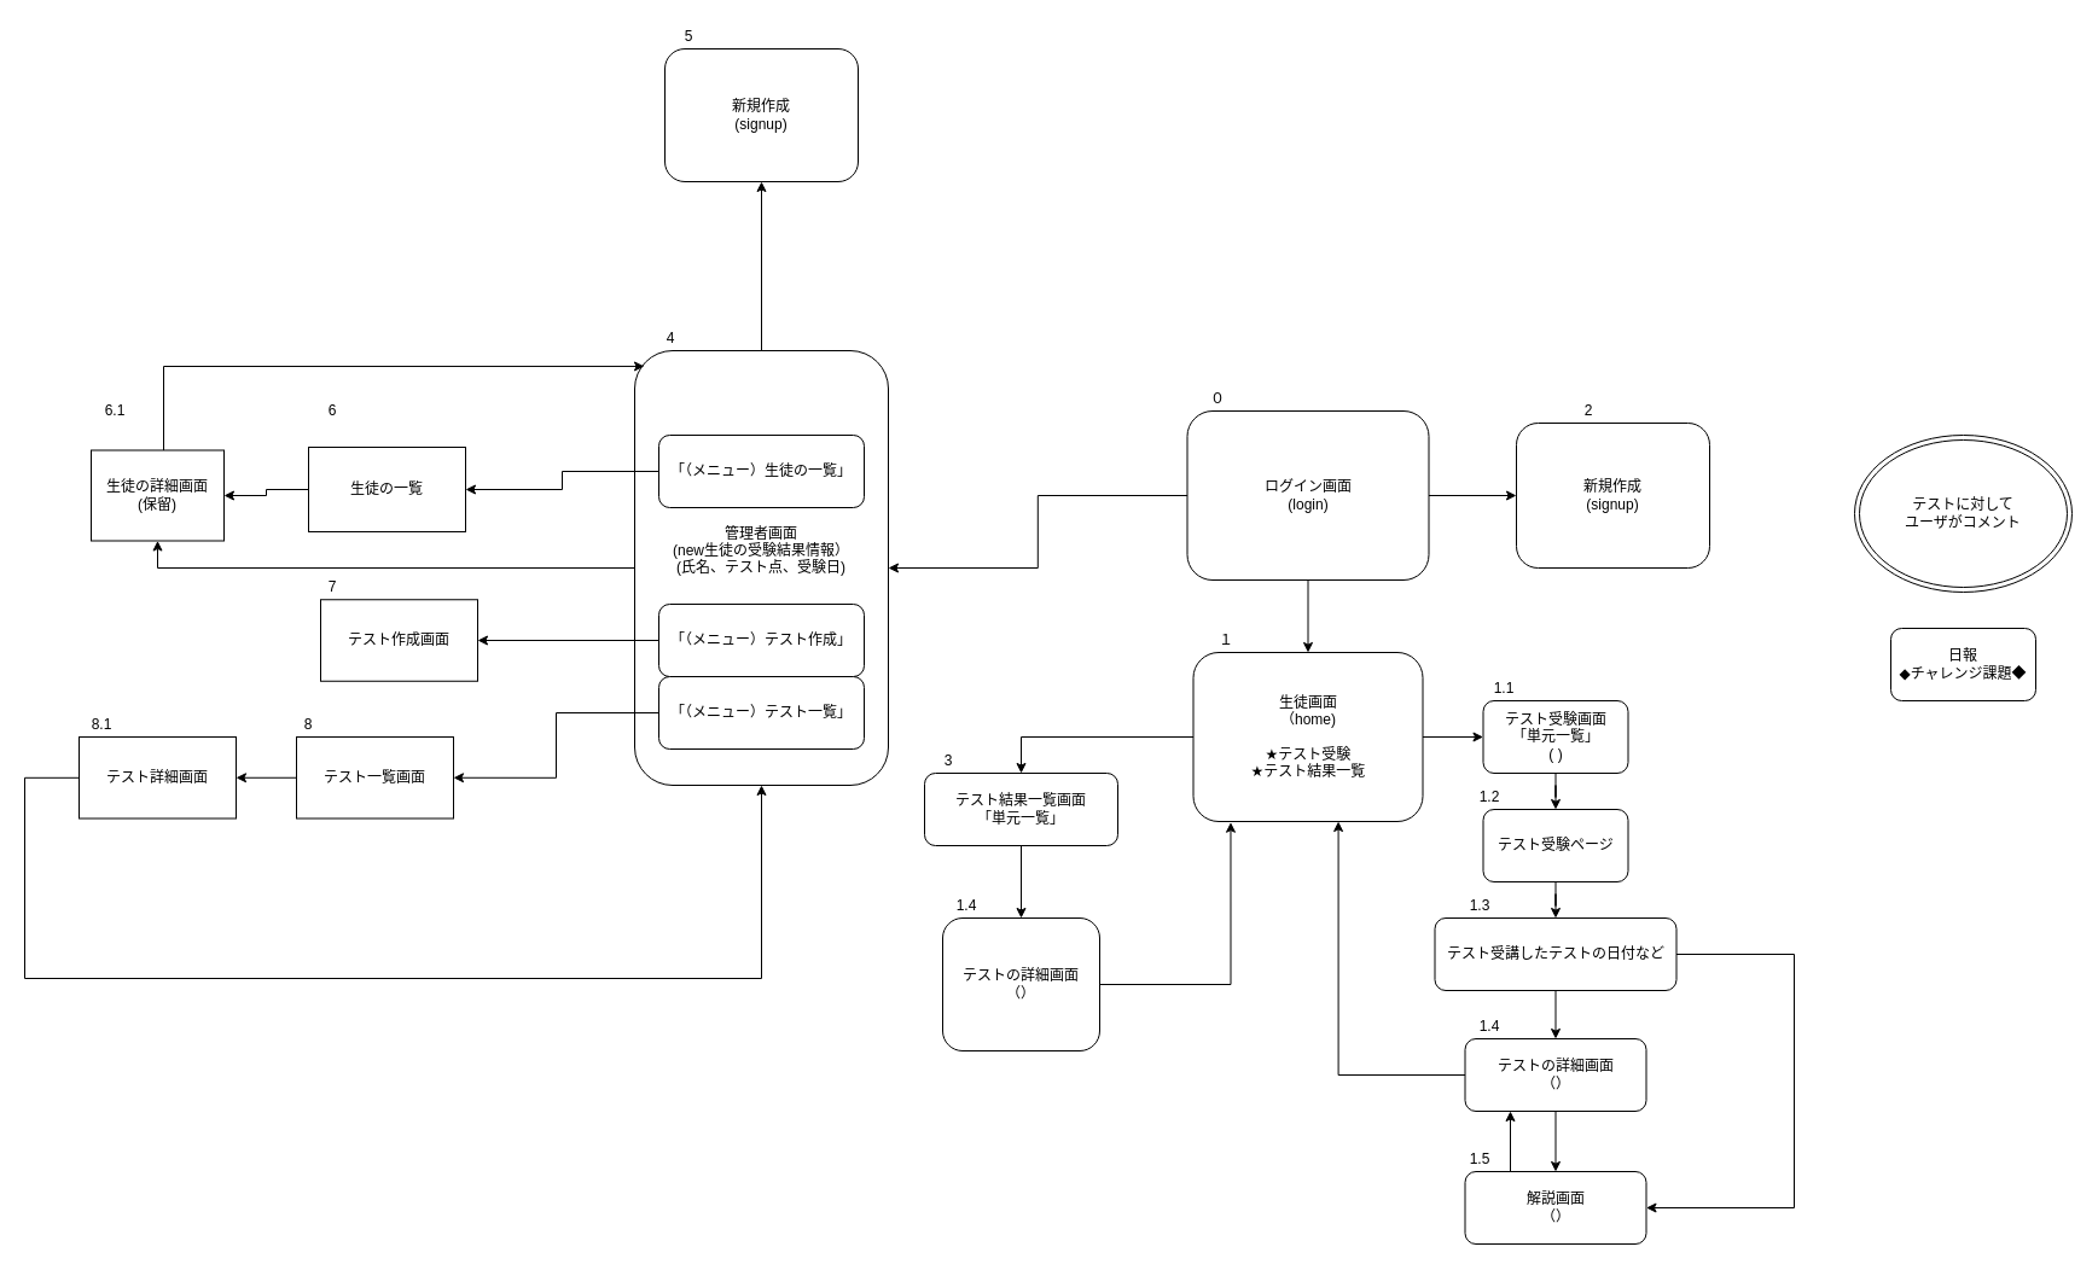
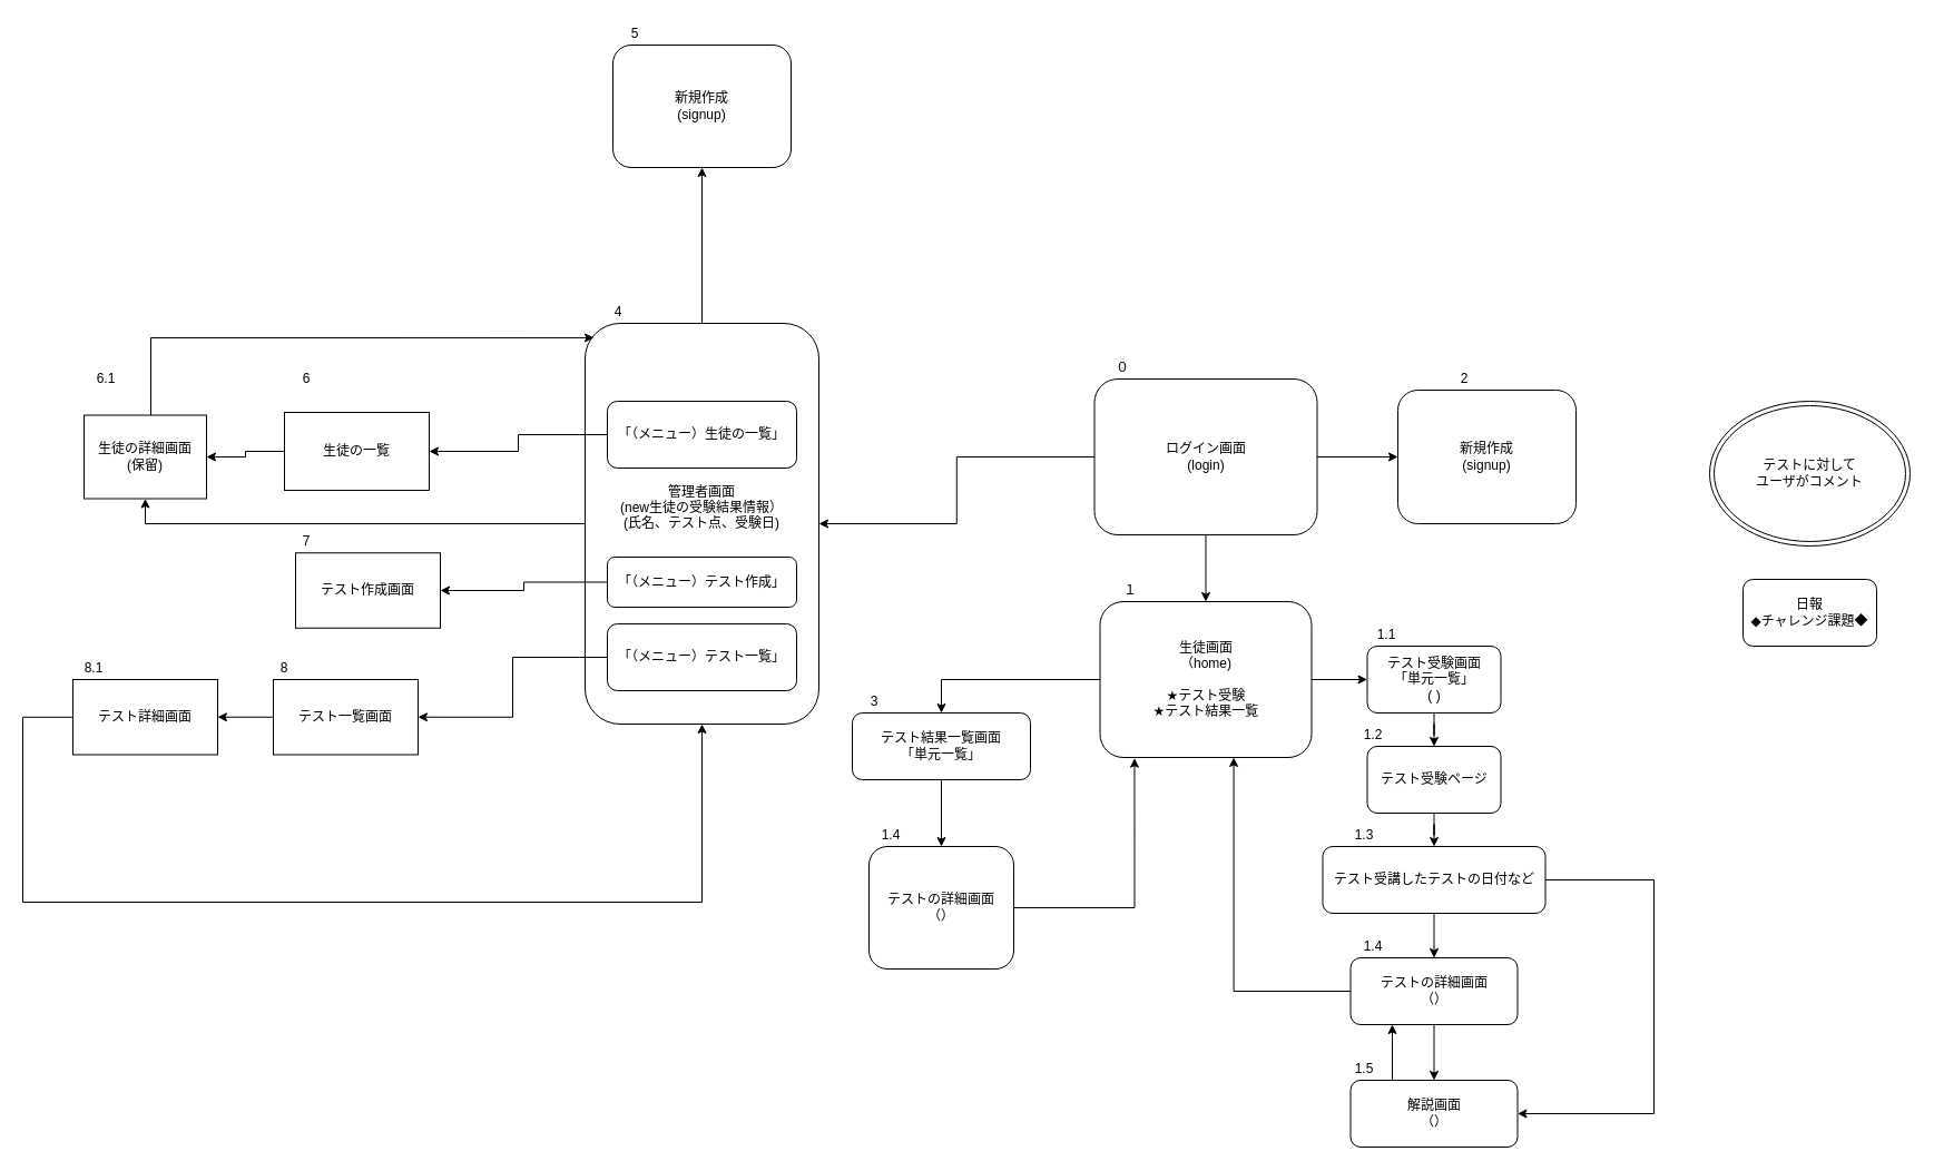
  <mxCell id="0" />
  <mxCell id="1" parent="0" />
  <mxCell id="2" style="edgeStyle=orthogonalEdgeStyle;rounded=0;orthogonalLoop=1;jettySize=auto;html=1;" parent="1" source="4" target="41" edge="1"><mxGeometry relative="1" as="geometry" /></mxCell>
  <mxCell id="3" style="edgeStyle=orthogonalEdgeStyle;rounded=0;orthogonalLoop=1;jettySize=auto;html=1;entryX=0.5;entryY=1;entryDx=0;entryDy=0;" parent="1" source="4" target="29" edge="1"><mxGeometry relative="1" as="geometry"><mxPoint x="125" y="470" as="targetPoint" /></mxGeometry></mxCell>
  <mxCell id="4" value="管理者画面&lt;br&gt;(new生徒の受験結果情報）&lt;br&gt;(氏名、テスト点、受験日)&lt;br&gt;&lt;br&gt;&lt;br&gt;" style="rounded=1;whiteSpace=wrap;html=1;" parent="1" vertex="1"><mxGeometry x="525" y="290" width="210" height="360" as="geometry" /></mxCell>
  <mxCell id="5" style="edgeStyle=orthogonalEdgeStyle;rounded=0;orthogonalLoop=1;jettySize=auto;html=1;" parent="1" source="8" target="4" edge="1"><mxGeometry relative="1" as="geometry" /></mxCell>
  <mxCell id="6" style="edgeStyle=orthogonalEdgeStyle;rounded=0;orthogonalLoop=1;jettySize=auto;html=1;entryX=0.5;entryY=0;entryDx=0;entryDy=0;" parent="1" source="8" target="11" edge="1"><mxGeometry relative="1" as="geometry" /></mxCell>
  <mxCell id="7" style="edgeStyle=orthogonalEdgeStyle;rounded=0;orthogonalLoop=1;jettySize=auto;html=1;entryX=0;entryY=0.5;entryDx=0;entryDy=0;" parent="1" source="8" target="62" edge="1"><mxGeometry relative="1" as="geometry" /></mxCell>
  <mxCell id="8" value="ログイン画面&lt;br&gt;(login)" style="rounded=1;whiteSpace=wrap;html=1;" parent="1" vertex="1"><mxGeometry x="982.5" y="340" width="200" height="140" as="geometry" /></mxCell>
  <mxCell id="9" style="edgeStyle=orthogonalEdgeStyle;rounded=0;orthogonalLoop=1;jettySize=auto;html=1;entryX=0;entryY=0.5;entryDx=0;entryDy=0;" parent="1" source="11" target="13" edge="1"><mxGeometry relative="1" as="geometry"><mxPoint x="1307.5" y="645" as="targetPoint" /></mxGeometry></mxCell>
  <mxCell id="10" style="edgeStyle=orthogonalEdgeStyle;rounded=0;orthogonalLoop=1;jettySize=auto;html=1;entryX=0.5;entryY=0;entryDx=0;entryDy=0;" parent="1" source="11" target="23" edge="1"><mxGeometry relative="1" as="geometry" /></mxCell>
  <mxCell id="11" value="生徒画面&lt;br&gt;（home)&lt;br&gt;&lt;br&gt;★テスト受験&lt;br&gt;★テスト結果一覧&lt;br&gt;" style="rounded=1;whiteSpace=wrap;html=1;" parent="1" vertex="1"><mxGeometry x="987.5" y="540" width="190" height="140" as="geometry" /></mxCell>
  <mxCell id="12" style="edgeStyle=orthogonalEdgeStyle;rounded=0;orthogonalLoop=1;jettySize=auto;html=1;entryX=0.5;entryY=0;entryDx=0;entryDy=0;" parent="1" source="13" target="15" edge="1"><mxGeometry relative="1" as="geometry"><mxPoint x="1337.5" y="680" as="targetPoint" /></mxGeometry></mxCell>
  <mxCell id="13" value="テスト受験画面&lt;br&gt;「単元一覧」&lt;br&gt;( )&lt;span style=&quot;color: rgba(0 , 0 , 0 , 0) ; font-family: monospace ; font-size: 0px&quot;&gt;%3CmxGraphModel%3E%3Croot%3E%3CmxCell%20id%3D%220%22%2F%3E%3CmxCell%20id%3D%221%22%20parent%3D%220%22%2F%3E%3CmxCell%20id%3D%222%22%20value%3D%22%E3%83%86%E3%82%B9%E3%83%88%E5%8F%97%E9%A8%93%22%20style%3D%22text%3Bhtml%3D1%3BstrokeColor%3Dnone%3BfillColor%3Dnone%3Balign%3Dcenter%3BverticalAlign%3Dmiddle%3BwhiteSpace%3Dwrap%3Brounded%3D0%3BfontStyle%3D0%3BfontSize%3D12%3B%22%20vertex%3D%221%22%20parent%3D%221%22%3E%3CmxGeometry%20x%3D%22110%22%20y%3D%22280%22%20width%3D%2280%22%20height%3D%2260%22%20as%3D%22geometry%22%2F%3E%3C%2FmxCell%3E%3C%2Froot%3E%3C%2FmxGraphModel%3E&lt;/span&gt;" style="rounded=1;whiteSpace=wrap;html=1;" parent="1" vertex="1"><mxGeometry x="1227.5" y="580" width="120" height="60" as="geometry" /></mxCell>
  <mxCell id="14" style="edgeStyle=orthogonalEdgeStyle;rounded=0;orthogonalLoop=1;jettySize=auto;html=1;" parent="1" source="15" target="18" edge="1"><mxGeometry relative="1" as="geometry" /></mxCell>
  <mxCell id="15" value="テスト受験ページ" style="rounded=1;whiteSpace=wrap;html=1;" parent="1" vertex="1"><mxGeometry x="1227.5" y="670" width="120" height="60" as="geometry" /></mxCell>
  <mxCell id="16" style="edgeStyle=orthogonalEdgeStyle;rounded=0;orthogonalLoop=1;jettySize=auto;html=1;entryX=0.5;entryY=0;entryDx=0;entryDy=0;" parent="1" source="18" target="21" edge="1"><mxGeometry relative="1" as="geometry" /></mxCell>
  <mxCell id="17" style="edgeStyle=orthogonalEdgeStyle;rounded=0;orthogonalLoop=1;jettySize=auto;html=1;entryX=1;entryY=0.5;entryDx=0;entryDy=0;" edge="1" parent="1" source="18" target="46"><mxGeometry relative="1" as="geometry"><mxPoint x="1485" y="1010" as="targetPoint" /><Array as="points"><mxPoint x="1485" y="790" /><mxPoint x="1485" y="1000" /></Array></mxGeometry></mxCell>
  <mxCell id="18" value="テスト受講したテストの日付など" style="rounded=1;whiteSpace=wrap;html=1;" parent="1" vertex="1"><mxGeometry x="1187.5" y="760" width="200" height="60" as="geometry" /></mxCell>
  <mxCell id="19" style="edgeStyle=orthogonalEdgeStyle;rounded=0;orthogonalLoop=1;jettySize=auto;html=1;entryX=0.632;entryY=1;entryDx=0;entryDy=0;entryPerimeter=0;" parent="1" source="21" target="11" edge="1"><mxGeometry relative="1" as="geometry" /></mxCell>
  <mxCell id="20" style="edgeStyle=orthogonalEdgeStyle;rounded=0;orthogonalLoop=1;jettySize=auto;html=1;entryX=0.5;entryY=0;entryDx=0;entryDy=0;" parent="1" source="21" target="46" edge="1"><mxGeometry relative="1" as="geometry" /></mxCell>
  <mxCell id="21" value="テストの詳細画面&lt;br&gt;（）" style="rounded=1;whiteSpace=wrap;html=1;" parent="1" vertex="1"><mxGeometry x="1212.5" y="860" width="150" height="60" as="geometry" /></mxCell>
  <mxCell id="22" style="edgeStyle=orthogonalEdgeStyle;rounded=0;orthogonalLoop=1;jettySize=auto;html=1;entryX=0.5;entryY=0;entryDx=0;entryDy=0;" parent="1" source="23" target="25" edge="1"><mxGeometry relative="1" as="geometry" /></mxCell>
  <mxCell id="23" value="テスト結果一覧画面&lt;br&gt;「単元一覧」" style="rounded=1;whiteSpace=wrap;html=1;" parent="1" vertex="1"><mxGeometry x="765" y="640" width="160" height="60" as="geometry" /></mxCell>
  <mxCell id="24" style="edgeStyle=orthogonalEdgeStyle;rounded=0;orthogonalLoop=1;jettySize=auto;html=1;entryX=0.163;entryY=1.005;entryDx=0;entryDy=0;entryPerimeter=0;" parent="1" source="25" target="11" edge="1"><mxGeometry relative="1" as="geometry" /></mxCell>
  <mxCell id="25" value="テストの詳細画面&lt;br&gt;（）" style="rounded=1;whiteSpace=wrap;html=1;" parent="1" vertex="1"><mxGeometry x="780" y="760" width="130" height="110" as="geometry" /></mxCell>
  <mxCell id="26" value="テストに対して&lt;br&gt;ユーザがコメント&lt;br&gt;" style="ellipse;shape=doubleEllipse;whiteSpace=wrap;html=1;" parent="1" vertex="1"><mxGeometry x="1535" y="360" width="180" height="130" as="geometry" /></mxCell>
  <mxCell id="27" value="日報&lt;br&gt;◆チャレンジ課題◆" style="rounded=1;whiteSpace=wrap;html=1;" parent="1" vertex="1"><mxGeometry x="1565" y="520" width="120" height="60" as="geometry" /></mxCell>
  <mxCell id="28" style="edgeStyle=orthogonalEdgeStyle;rounded=0;orthogonalLoop=1;jettySize=auto;html=1;entryX=0.038;entryY=0.036;entryDx=0;entryDy=0;entryPerimeter=0;" parent="1" source="29" target="4" edge="1"><mxGeometry relative="1" as="geometry"><Array as="points"><mxPoint x="135" y="303" /></Array></mxGeometry></mxCell>
  <mxCell id="29" value="生徒の詳細画面&lt;br&gt;(保留)" style="rounded=0;whiteSpace=wrap;html=1;" parent="1" vertex="1"><mxGeometry x="75" y="372.5" width="110" height="75" as="geometry" /></mxCell>
  <mxCell id="30" style="edgeStyle=orthogonalEdgeStyle;rounded=0;orthogonalLoop=1;jettySize=auto;html=1;" parent="1" source="31" target="40" edge="1"><mxGeometry relative="1" as="geometry" /></mxCell>
  <mxCell id="31" value="「（メニュー）生徒の一覧」" style="rounded=1;whiteSpace=wrap;html=1;" parent="1" vertex="1"><mxGeometry x="545" y="360" width="170" height="60" as="geometry" /></mxCell>
  <mxCell id="32" style="edgeStyle=orthogonalEdgeStyle;rounded=0;orthogonalLoop=1;jettySize=auto;html=1;entryX=1;entryY=0.5;entryDx=0;entryDy=0;" parent="1" source="33" target="34" edge="1"><mxGeometry relative="1" as="geometry" /></mxCell>
- <mxCell id="33" value="「（メニュー）テスト作成」" style="rounded=1;whiteSpace=wrap;html=1;" parent="1" vertex="1"><mxGeometry x="545" y="500" width="170" height="60" as="geometry" /></mxCell>
+ <mxCell id="33" value="「（メニュー）テスト作成」" style="rounded=1;whiteSpace=wrap;html=1;" parent="1" vertex="1"><mxGeometry x="545" y="500" width="170" height="45" as="geometry" /></mxCell>
  <mxCell id="34" value="テスト作成画面" style="rounded=0;whiteSpace=wrap;html=1;" parent="1" vertex="1"><mxGeometry x="265" y="496.25" width="130" height="67.5" as="geometry" /></mxCell>
  <mxCell id="35" value="テスト一覧画面" style="rounded=0;whiteSpace=wrap;html=1;" parent="1" vertex="1"><mxGeometry x="245" y="610" width="130" height="67.5" as="geometry" /></mxCell>
  <mxCell id="36" style="edgeStyle=orthogonalEdgeStyle;rounded=0;orthogonalLoop=1;jettySize=auto;html=1;entryX=1;entryY=0.5;entryDx=0;entryDy=0;" parent="1" source="37" target="35" edge="1"><mxGeometry relative="1" as="geometry" /></mxCell>
  <mxCell id="37" value="「（メニュー）テスト一覧」" style="rounded=1;whiteSpace=wrap;html=1;" parent="1" vertex="1"><mxGeometry x="545" y="560" width="170" height="60" as="geometry" /></mxCell>
  <mxCell id="38" style="edgeStyle=orthogonalEdgeStyle;rounded=0;orthogonalLoop=1;jettySize=auto;html=1;entryX=0.5;entryY=1;entryDx=0;entryDy=0;" parent="1" source="44" target="4" edge="1"><mxGeometry relative="1" as="geometry"><mxPoint x="35" y="840" as="targetPoint" /><Array as="points"><mxPoint x="20" y="810" /><mxPoint x="630" y="810" /></Array></mxGeometry></mxCell>
  <mxCell id="39" style="edgeStyle=orthogonalEdgeStyle;rounded=0;orthogonalLoop=1;jettySize=auto;html=1;entryX=1;entryY=0.5;entryDx=0;entryDy=0;" parent="1" source="40" target="29" edge="1"><mxGeometry relative="1" as="geometry" /></mxCell>
  <mxCell id="40" value="生徒の一覧" style="rounded=0;whiteSpace=wrap;html=1;" parent="1" vertex="1"><mxGeometry x="255" y="370" width="130" height="70" as="geometry" /></mxCell>
  <mxCell id="41" value="新規作成&lt;br&gt;(signup)" style="rounded=1;whiteSpace=wrap;html=1;" parent="1" vertex="1"><mxGeometry x="550" y="40" width="160" height="110" as="geometry" /></mxCell>
  <mxCell id="42" value="１" style="text;html=1;strokeColor=none;fillColor=none;align=center;verticalAlign=middle;whiteSpace=wrap;rounded=0;" parent="1" vertex="1"><mxGeometry x="995" y="520" width="40" height="20" as="geometry" /></mxCell>
  <mxCell id="43" value="０" style="text;html=1;strokeColor=none;fillColor=none;align=center;verticalAlign=middle;whiteSpace=wrap;rounded=0;" parent="1" vertex="1"><mxGeometry x="987.5" y="320" width="40" height="20" as="geometry" /></mxCell>
  <mxCell id="44" value="テスト詳細画面&lt;br&gt;" style="rounded=0;whiteSpace=wrap;html=1;" parent="1" vertex="1"><mxGeometry x="65" y="610" width="130" height="67.5" as="geometry" /></mxCell>
  <mxCell id="45" style="edgeStyle=orthogonalEdgeStyle;rounded=0;orthogonalLoop=1;jettySize=auto;html=1;" parent="1" source="35" target="44" edge="1"><mxGeometry relative="1" as="geometry"><mxPoint x="245" y="643.833" as="sourcePoint" /><mxPoint x="85" y="643.75" as="targetPoint" /></mxGeometry></mxCell>
  <mxCell id="46" value="解説画面&lt;br&gt;（）" style="rounded=1;whiteSpace=wrap;html=1;" parent="1" vertex="1"><mxGeometry x="1212.5" y="970" width="150" height="60" as="geometry" /></mxCell>
  <mxCell id="47" value="" style="endArrow=classic;html=1;exitX=0.25;exitY=0;exitDx=0;exitDy=0;entryX=0.25;entryY=1;entryDx=0;entryDy=0;" parent="1" source="46" target="21" edge="1"><mxGeometry width="50" height="50" relative="1" as="geometry"><mxPoint x="1165" y="900" as="sourcePoint" /><mxPoint x="1215" y="850" as="targetPoint" /></mxGeometry></mxCell>
  <mxCell id="48" value="1.1" style="text;html=1;strokeColor=none;fillColor=none;align=center;verticalAlign=middle;whiteSpace=wrap;rounded=0;" parent="1" vertex="1"><mxGeometry x="1225" y="560" width="40" height="20" as="geometry" /></mxCell>
  <mxCell id="49" value="1.2" style="text;html=1;strokeColor=none;fillColor=none;align=center;verticalAlign=middle;whiteSpace=wrap;rounded=0;" parent="1" vertex="1"><mxGeometry x="1212.5" y="650" width="40" height="20" as="geometry" /></mxCell>
  <mxCell id="50" value="1.3" style="text;html=1;strokeColor=none;fillColor=none;align=center;verticalAlign=middle;whiteSpace=wrap;rounded=0;" parent="1" vertex="1"><mxGeometry x="1205" y="740" width="40" height="20" as="geometry" /></mxCell>
  <mxCell id="51" value="1.4" style="text;html=1;strokeColor=none;fillColor=none;align=center;verticalAlign=middle;whiteSpace=wrap;rounded=0;" parent="1" vertex="1"><mxGeometry x="1212.5" y="840" width="40" height="20" as="geometry" /></mxCell>
  <mxCell id="52" value="1.5" style="text;html=1;strokeColor=none;fillColor=none;align=center;verticalAlign=middle;whiteSpace=wrap;rounded=0;" parent="1" vertex="1"><mxGeometry x="1205" y="950" width="40" height="20" as="geometry" /></mxCell>
  <mxCell id="53" value="3" style="text;html=1;strokeColor=none;fillColor=none;align=center;verticalAlign=middle;whiteSpace=wrap;rounded=0;" parent="1" vertex="1"><mxGeometry x="765" y="620" width="40" height="20" as="geometry" /></mxCell>
  <mxCell id="54" value="1.4" style="text;html=1;strokeColor=none;fillColor=none;align=center;verticalAlign=middle;whiteSpace=wrap;rounded=0;" parent="1" vertex="1"><mxGeometry x="780" y="740" width="40" height="20" as="geometry" /></mxCell>
  <mxCell id="55" value="4" style="text;html=1;strokeColor=none;fillColor=none;align=center;verticalAlign=middle;whiteSpace=wrap;rounded=0;" parent="1" vertex="1"><mxGeometry x="535" y="270" width="40" height="20" as="geometry" /></mxCell>
  <mxCell id="56" value="5" style="text;html=1;strokeColor=none;fillColor=none;align=center;verticalAlign=middle;whiteSpace=wrap;rounded=0;" parent="1" vertex="1"><mxGeometry x="550" y="20" width="40" height="20" as="geometry" /></mxCell>
  <mxCell id="57" value="6" style="text;html=1;strokeColor=none;fillColor=none;align=center;verticalAlign=middle;whiteSpace=wrap;rounded=0;" parent="1" vertex="1"><mxGeometry x="255" y="330" width="40" height="20" as="geometry" /></mxCell>
  <mxCell id="58" value="6.1" style="text;html=1;strokeColor=none;fillColor=none;align=center;verticalAlign=middle;whiteSpace=wrap;rounded=0;" parent="1" vertex="1"><mxGeometry x="75" y="330" width="40" height="20" as="geometry" /></mxCell>
  <mxCell id="59" value="7" style="text;html=1;strokeColor=none;fillColor=none;align=center;verticalAlign=middle;whiteSpace=wrap;rounded=0;" parent="1" vertex="1"><mxGeometry x="255" y="476.25" width="40" height="20" as="geometry" /></mxCell>
  <mxCell id="60" value="8" style="text;html=1;strokeColor=none;fillColor=none;align=center;verticalAlign=middle;whiteSpace=wrap;rounded=0;" parent="1" vertex="1"><mxGeometry x="235" y="590" width="40" height="20" as="geometry" /></mxCell>
  <mxCell id="61" value="8.1&lt;br&gt;" style="text;html=1;strokeColor=none;fillColor=none;align=center;verticalAlign=middle;whiteSpace=wrap;rounded=0;" parent="1" vertex="1"><mxGeometry x="64" y="590" width="40" height="20" as="geometry" /></mxCell>
  <mxCell id="62" value="新規作成&lt;br&gt;(signup)" style="rounded=1;whiteSpace=wrap;html=1;" parent="1" vertex="1"><mxGeometry x="1255" width="160" height="120" as="geometry" y="350" /></mxCell>
  <mxCell id="63" value="2" style="text;html=1;strokeColor=none;fillColor=none;align=center;verticalAlign=middle;whiteSpace=wrap;rounded=0;" parent="1" vertex="1"><mxGeometry x="1295" y="330" width="40" height="20" as="geometry" /></mxCell>
